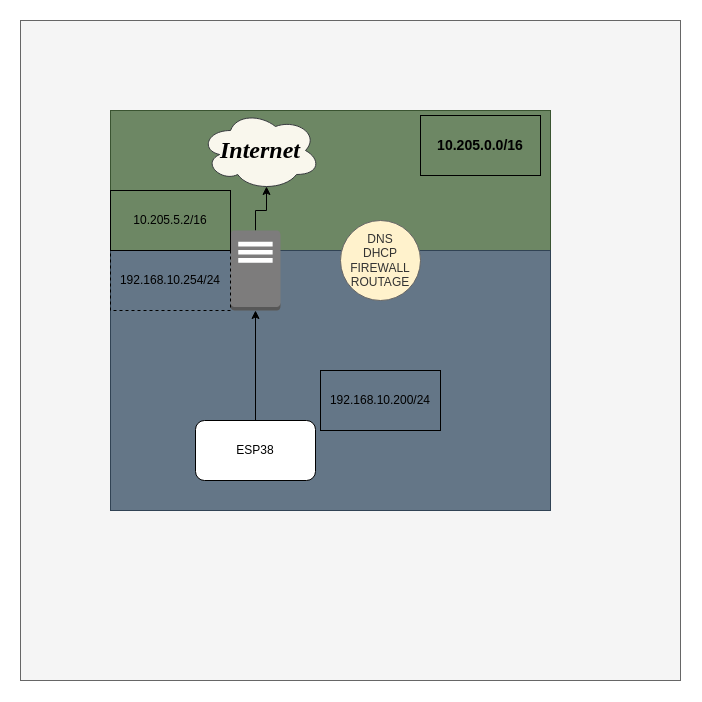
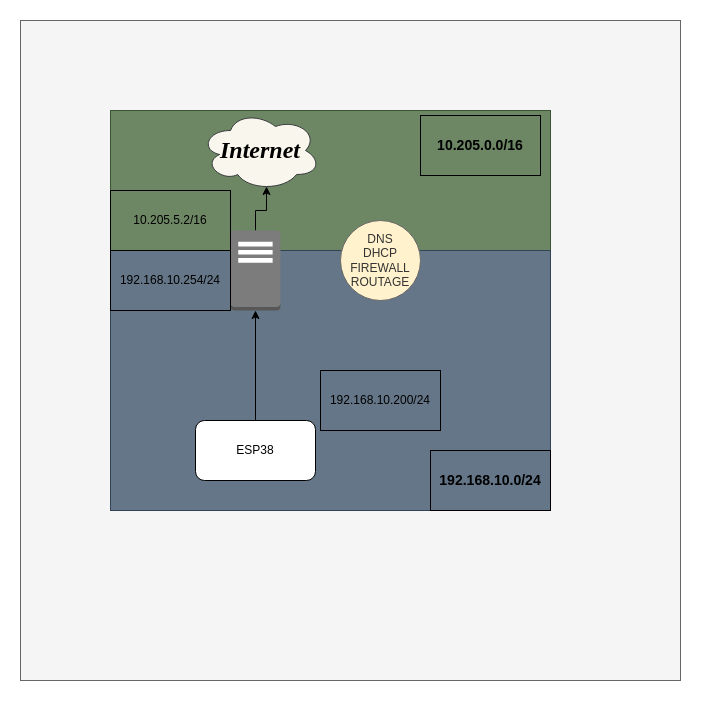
  <mxCell id="0" />
  <mxCell id="1" parent="0" />
  <mxCell id="2" value="" style="whiteSpace=wrap;html=1;aspect=fixed;fillColor=#f5f5f5;fontColor=#333333;strokeColor=#666666;" vertex="1" parent="1"><mxGeometry x="20" y="20" width="660" height="660" as="geometry" /></mxCell>
  <mxCell id="3" value="" style="rounded=0;whiteSpace=wrap;html=1;fillColor=#6d8764;strokeColor=#3A5431;fontColor=#ffffff;" vertex="1" parent="1"><mxGeometry x="110" y="110" width="440" height="140" as="geometry" /></mxCell>
  <mxCell id="4" value="" style="rounded=0;whiteSpace=wrap;html=1;fillColor=#647687;strokeColor=#314354;fontColor=#ffffff;" vertex="1" parent="1"><mxGeometry x="110" y="250" width="440" height="260" as="geometry" /></mxCell>
  <mxCell id="5" value="&lt;h1&gt;&lt;font face=&quot;Times New Roman&quot; color=&quot;#000000&quot;&gt;&lt;b&gt;&lt;i style=&quot;&quot;&gt;Internet&lt;/i&gt;&lt;/b&gt;&lt;/font&gt;&lt;/h1&gt;" style="ellipse;shape=cloud;whiteSpace=wrap;html=1;fillColor=#f9f7ed;strokeColor=#36393d;" vertex="1" parent="1"><mxGeometry x="200" y="110" width="120" height="80" as="geometry" /></mxCell>
  <mxCell id="6" value="&lt;h3&gt;10.205.0.0/16&lt;/h3&gt;" style="rounded=0;whiteSpace=wrap;html=1;fillColor=none;" vertex="1" parent="1"><mxGeometry x="420" y="115" width="120" height="60" as="geometry" /></mxCell>
+ <mxCell id="7" value="&lt;h3&gt;192.168.10.0/24&lt;/h3&gt;" style="rounded=0;whiteSpace=wrap;html=1;fillColor=none;" vertex="1" parent="1"><mxGeometry x="430" y="450" width="120" height="60" as="geometry" /></mxCell>
  <mxCell id="8" style="edgeStyle=orthogonalEdgeStyle;rounded=0;orthogonalLoop=1;jettySize=auto;html=1;exitX=0.5;exitY=0;exitDx=0;exitDy=0;exitPerimeter=0;entryX=0.55;entryY=0.95;entryDx=0;entryDy=0;entryPerimeter=0;" edge="1" parent="1" source="9" target="5"><mxGeometry relative="1" as="geometry" /></mxCell>
  <mxCell id="9" value="" style="outlineConnect=0;dashed=0;verticalLabelPosition=bottom;verticalAlign=top;align=center;html=1;shape=mxgraph.aws3.traditional_server;fillColor=#7D7C7C;gradientColor=none;" vertex="1" parent="1"><mxGeometry x="230" y="230" width="50" height="80" as="geometry" /></mxCell>
- <mxCell id="10" value="&lt;p&gt;&lt;span style=&quot;font-weight: normal;&quot;&gt;192.168.10.254/24&lt;/span&gt;&lt;/p&gt;" style="rounded=0;whiteSpace=wrap;html=1;fillColor=none;dashed=1;" vertex="1" parent="1"><mxGeometry x="110" y="250" width="120" height="60" as="geometry" /></mxCell>
+ <mxCell id="10" value="&lt;p&gt;&lt;span style=&quot;font-weight: normal;&quot;&gt;192.168.10.254/24&lt;/span&gt;&lt;/p&gt;" style="rounded=0;whiteSpace=wrap;html=1;fillColor=none;" vertex="1" parent="1"><mxGeometry x="110" y="250" width="120" height="60" as="geometry" /></mxCell>
  <mxCell id="11" value="&lt;p&gt;10.205.5.2/16&lt;/p&gt;" style="rounded=0;whiteSpace=wrap;html=1;fillColor=none;" vertex="1" parent="1"><mxGeometry x="110" y="190" width="120" height="60" as="geometry" /></mxCell>
  <mxCell id="12" style="edgeStyle=orthogonalEdgeStyle;rounded=0;orthogonalLoop=1;jettySize=auto;html=1;exitX=0.5;exitY=0;exitDx=0;exitDy=0;entryX=0.5;entryY=1;entryDx=0;entryDy=0;entryPerimeter=0;" edge="1" parent="1" source="13" target="9"><mxGeometry relative="1" as="geometry" /></mxCell>
  <mxCell id="13" value="ESP38" style="rounded=1;whiteSpace=wrap;html=1;" vertex="1" parent="1"><mxGeometry x="195" y="420" width="120" height="60" as="geometry" /></mxCell>
  <mxCell id="14" value="&lt;p&gt;&lt;span style=&quot;font-weight: normal;&quot;&gt;192.168.10.200/24&lt;/span&gt;&lt;/p&gt;" style="rounded=0;whiteSpace=wrap;html=1;fillColor=none;" vertex="1" parent="1"><mxGeometry x="320" y="370" width="120" height="60" as="geometry" /></mxCell>
  <mxCell id="15" value="DNS&lt;br&gt;DHCP&lt;br&gt;FIREWALL&lt;br&gt;ROUTAGE" style="ellipse;whiteSpace=wrap;html=1;aspect=fixed;fillColor=#fff2cc;fontColor=#333333;strokeColor=#666666;" vertex="1" parent="1"><mxGeometry x="340" y="220" width="80" height="80" as="geometry" /></mxCell>
